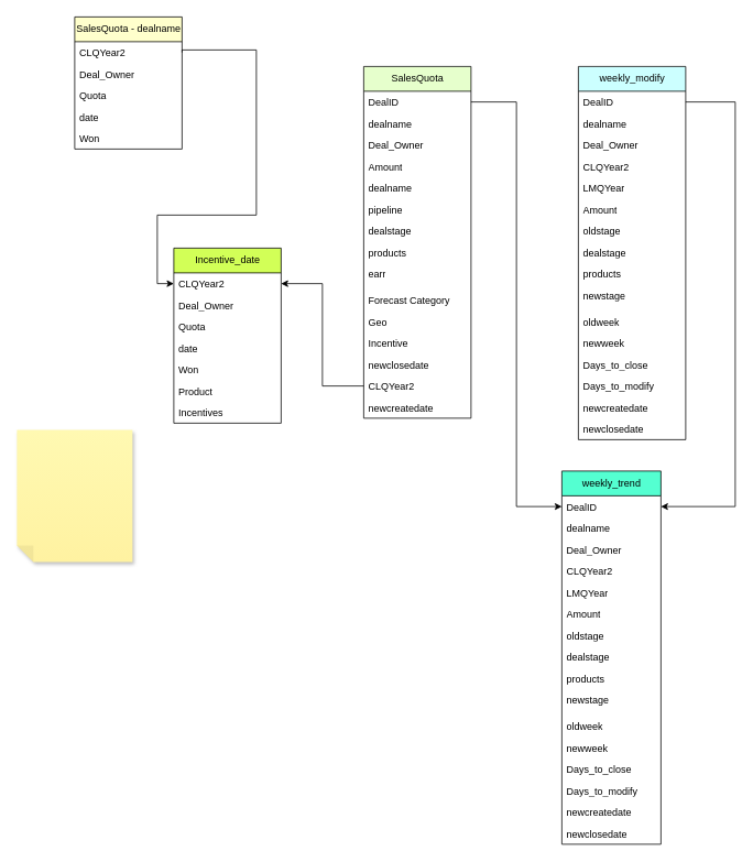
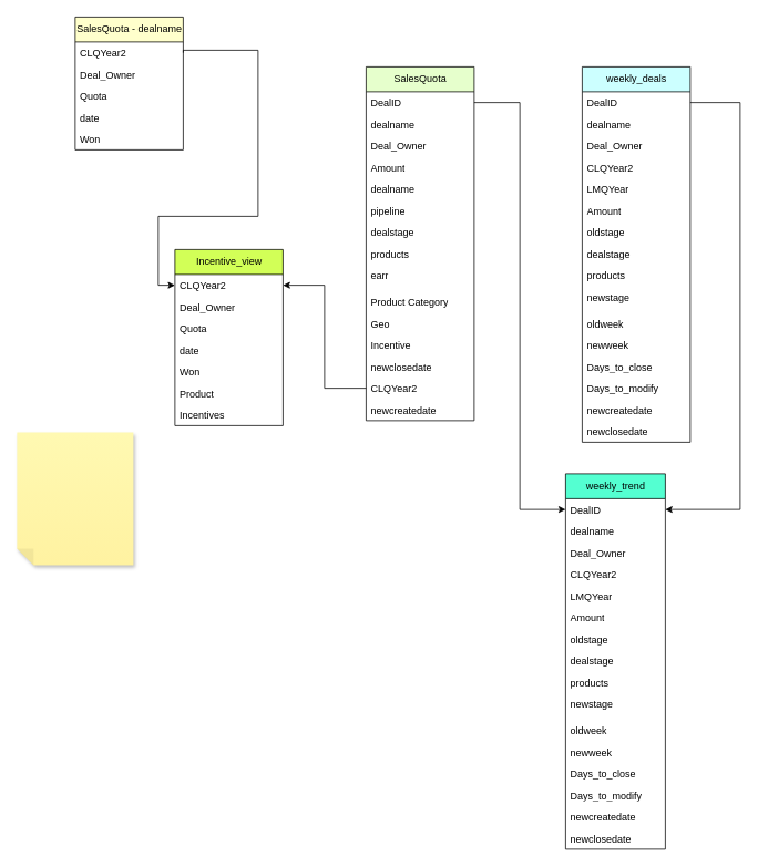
  <mxCell id="0" />
  <mxCell id="1" parent="0" />
  <mxCell id="2" value="SalesQuota" style="swimlane;fontStyle=0;childLayout=stackLayout;horizontal=1;startSize=30;fillColor=#E6FFCC;horizontalStack=0;resizeParent=1;resizeParentMax=0;resizeLast=0;collapsible=1;marginBottom=0;html=1;" vertex="1" parent="1"><mxGeometry x="440" y="80" width="130" height="426" as="geometry"><mxRectangle x="220" y="40" width="120" height="30" as="alternateBounds" /></mxGeometry></mxCell>
  <mxCell id="3" value="DealID&lt;br&gt;" style="text;strokeColor=none;fillColor=none;align=left;verticalAlign=top;spacingLeft=4;spacingRight=4;overflow=hidden;rotatable=0;points=[[0,0.5],[1,0.5]];portConstraint=eastwest;whiteSpace=wrap;html=1;" vertex="1" parent="2"><mxGeometry y="30" width="130" height="26" as="geometry" /></mxCell>
  <mxCell id="4" value="dealname" style="text;strokeColor=none;fillColor=none;align=left;verticalAlign=top;spacingLeft=4;spacingRight=4;overflow=hidden;rotatable=0;points=[[0,0.5],[1,0.5]];portConstraint=eastwest;whiteSpace=wrap;html=1;" vertex="1" parent="2"><mxGeometry y="56" width="130" height="26" as="geometry" /></mxCell>
  <mxCell id="5" value="Deal_Owner" style="text;strokeColor=none;fillColor=none;align=left;verticalAlign=top;spacingLeft=4;spacingRight=4;overflow=hidden;rotatable=0;points=[[0,0.5],[1,0.5]];portConstraint=eastwest;whiteSpace=wrap;html=1;" vertex="1" parent="2"><mxGeometry y="82" width="130" height="26" as="geometry" /></mxCell>
  <mxCell id="6" value="Amount" style="text;strokeColor=none;fillColor=none;align=left;verticalAlign=top;spacingLeft=4;spacingRight=4;overflow=hidden;rotatable=0;points=[[0,0.5],[1,0.5]];portConstraint=eastwest;whiteSpace=wrap;html=1;" vertex="1" parent="2"><mxGeometry y="108" width="130" height="26" as="geometry" /></mxCell>
  <mxCell id="7" value="dealname" style="text;strokeColor=none;fillColor=none;align=left;verticalAlign=top;spacingLeft=4;spacingRight=4;overflow=hidden;rotatable=0;points=[[0,0.5],[1,0.5]];portConstraint=eastwest;whiteSpace=wrap;html=1;" vertex="1" parent="2"><mxGeometry y="134" width="130" height="26" as="geometry" /></mxCell>
  <mxCell id="8" value="pipeline" style="text;strokeColor=none;fillColor=none;align=left;verticalAlign=top;spacingLeft=4;spacingRight=4;overflow=hidden;rotatable=0;points=[[0,0.5],[1,0.5]];portConstraint=eastwest;whiteSpace=wrap;html=1;" vertex="1" parent="2"><mxGeometry y="160" width="130" height="26" as="geometry" /></mxCell>
  <mxCell id="9" value="dealstage" style="text;strokeColor=none;fillColor=none;align=left;verticalAlign=top;spacingLeft=4;spacingRight=4;overflow=hidden;rotatable=0;points=[[0,0.5],[1,0.5]];portConstraint=eastwest;whiteSpace=wrap;html=1;" vertex="1" parent="2"><mxGeometry y="186" width="130" height="26" as="geometry" /></mxCell>
  <mxCell id="10" value="products" style="text;strokeColor=none;fillColor=none;align=left;verticalAlign=top;spacingLeft=4;spacingRight=4;overflow=hidden;rotatable=0;points=[[0,0.5],[1,0.5]];portConstraint=eastwest;whiteSpace=wrap;html=1;" vertex="1" parent="2"><mxGeometry y="212" width="130" height="26" as="geometry" /></mxCell>
  <mxCell id="11" value="earr" style="text;strokeColor=none;fillColor=none;align=left;verticalAlign=top;spacingLeft=4;spacingRight=4;overflow=hidden;rotatable=0;points=[[0,0.5],[1,0.5]];portConstraint=eastwest;whiteSpace=wrap;html=1;" vertex="1" parent="2"><mxGeometry y="238" width="130" height="32" as="geometry" /></mxCell>
- <mxCell id="12" value="Forecast Category" style="text;strokeColor=none;fillColor=none;align=left;verticalAlign=top;spacingLeft=4;spacingRight=4;overflow=hidden;rotatable=0;points=[[0,0.5],[1,0.5]];portConstraint=eastwest;whiteSpace=wrap;html=1;" vertex="1" parent="2"><mxGeometry y="270" width="130" height="26" as="geometry" /></mxCell>
+ <mxCell id="12" value="Product Category" style="text;strokeColor=none;fillColor=none;align=left;verticalAlign=top;spacingLeft=4;spacingRight=4;overflow=hidden;rotatable=0;points=[[0,0.5],[1,0.5]];portConstraint=eastwest;whiteSpace=wrap;html=1;" vertex="1" parent="2"><mxGeometry y="270" width="130" height="26" as="geometry" /></mxCell>
  <mxCell id="13" value="Geo" style="text;strokeColor=none;fillColor=none;align=left;verticalAlign=top;spacingLeft=4;spacingRight=4;overflow=hidden;rotatable=0;points=[[0,0.5],[1,0.5]];portConstraint=eastwest;whiteSpace=wrap;html=1;" vertex="1" parent="2"><mxGeometry y="296" width="130" height="26" as="geometry" /></mxCell>
  <mxCell id="14" value="Incentive" style="text;strokeColor=none;fillColor=none;align=left;verticalAlign=top;spacingLeft=4;spacingRight=4;overflow=hidden;rotatable=0;points=[[0,0.5],[1,0.5]];portConstraint=eastwest;whiteSpace=wrap;html=1;" vertex="1" parent="2"><mxGeometry y="322" width="130" height="26" as="geometry" /></mxCell>
  <mxCell id="15" value="newclosedate" style="text;strokeColor=none;fillColor=none;align=left;verticalAlign=top;spacingLeft=4;spacingRight=4;overflow=hidden;rotatable=0;points=[[0,0.5],[1,0.5]];portConstraint=eastwest;whiteSpace=wrap;html=1;" vertex="1" parent="2"><mxGeometry y="348" width="130" height="26" as="geometry" /></mxCell>
  <mxCell id="16" value="CLQYear2" style="text;strokeColor=none;fillColor=none;align=left;verticalAlign=top;spacingLeft=4;spacingRight=4;overflow=hidden;rotatable=0;points=[[0,0.5],[1,0.5]];portConstraint=eastwest;whiteSpace=wrap;html=1;" vertex="1" parent="2"><mxGeometry y="374" width="130" height="26" as="geometry" /></mxCell>
  <mxCell id="17" value="newcreatedate" style="text;strokeColor=none;fillColor=none;align=left;verticalAlign=top;spacingLeft=4;spacingRight=4;overflow=hidden;rotatable=0;points=[[0,0.5],[1,0.5]];portConstraint=eastwest;whiteSpace=wrap;html=1;" vertex="1" parent="2"><mxGeometry y="400" width="130" height="26" as="geometry" /></mxCell>
  <mxCell id="18" value="SalesQuota - dealname" style="swimlane;fontStyle=0;childLayout=stackLayout;horizontal=1;startSize=30;fillColor=#FFFFCC;horizontalStack=0;resizeParent=1;resizeParentMax=0;resizeLast=0;collapsible=1;marginBottom=0;html=1;" vertex="1" parent="1"><mxGeometry x="90" y="20" width="130" height="160" as="geometry"><mxRectangle x="220" y="40" width="120" height="30" as="alternateBounds" /></mxGeometry></mxCell>
  <mxCell id="19" value="CLQYear2" style="text;strokeColor=none;fillColor=none;align=left;verticalAlign=top;spacingLeft=4;spacingRight=4;overflow=hidden;rotatable=0;points=[[0,0.5],[1,0.5]];portConstraint=eastwest;whiteSpace=wrap;html=1;" vertex="1" parent="18"><mxGeometry y="30" width="130" height="26" as="geometry" /></mxCell>
  <mxCell id="20" value="Deal_Owner" style="text;strokeColor=none;fillColor=none;align=left;verticalAlign=top;spacingLeft=4;spacingRight=4;overflow=hidden;rotatable=0;points=[[0,0.5],[1,0.5]];portConstraint=eastwest;whiteSpace=wrap;html=1;" vertex="1" parent="18"><mxGeometry y="56" width="130" height="26" as="geometry" /></mxCell>
  <mxCell id="21" value="Quota" style="text;strokeColor=none;fillColor=none;align=left;verticalAlign=top;spacingLeft=4;spacingRight=4;overflow=hidden;rotatable=0;points=[[0,0.5],[1,0.5]];portConstraint=eastwest;whiteSpace=wrap;html=1;" vertex="1" parent="18"><mxGeometry y="82" width="130" height="26" as="geometry" /></mxCell>
  <mxCell id="22" value="date" style="text;strokeColor=none;fillColor=none;align=left;verticalAlign=top;spacingLeft=4;spacingRight=4;overflow=hidden;rotatable=0;points=[[0,0.5],[1,0.5]];portConstraint=eastwest;whiteSpace=wrap;html=1;" vertex="1" parent="18"><mxGeometry y="108" width="130" height="26" as="geometry" /></mxCell>
  <mxCell id="23" value="Won" style="text;strokeColor=none;fillColor=none;align=left;verticalAlign=top;spacingLeft=4;spacingRight=4;overflow=hidden;rotatable=0;points=[[0,0.5],[1,0.5]];portConstraint=eastwest;whiteSpace=wrap;html=1;" vertex="1" parent="18"><mxGeometry y="134" width="130" height="26" as="geometry" /></mxCell>
- <mxCell id="24" value="weekly_modify" style="swimlane;fontStyle=0;childLayout=stackLayout;horizontal=1;startSize=30;fillColor=#CCFFFF;horizontalStack=0;resizeParent=1;resizeParentMax=0;resizeLast=0;collapsible=1;marginBottom=0;html=1;" vertex="1" parent="1"><mxGeometry x="700" y="80" width="130" height="452" as="geometry"><mxRectangle x="220" y="40" width="120" height="30" as="alternateBounds" /></mxGeometry></mxCell>
+ <mxCell id="24" value="weekly_deals" style="swimlane;fontStyle=0;childLayout=stackLayout;horizontal=1;startSize=30;fillColor=#CCFFFF;horizontalStack=0;resizeParent=1;resizeParentMax=0;resizeLast=0;collapsible=1;marginBottom=0;html=1;" vertex="1" parent="1"><mxGeometry x="700" y="80" width="130" height="452" as="geometry"><mxRectangle x="220" y="40" width="120" height="30" as="alternateBounds" /></mxGeometry></mxCell>
  <mxCell id="25" value="DealID&lt;br&gt;" style="text;strokeColor=none;fillColor=none;align=left;verticalAlign=top;spacingLeft=4;spacingRight=4;overflow=hidden;rotatable=0;points=[[0,0.5],[1,0.5]];portConstraint=eastwest;whiteSpace=wrap;html=1;" vertex="1" parent="24"><mxGeometry y="30" width="130" height="26" as="geometry" /></mxCell>
  <mxCell id="26" value="dealname" style="text;strokeColor=none;fillColor=none;align=left;verticalAlign=top;spacingLeft=4;spacingRight=4;overflow=hidden;rotatable=0;points=[[0,0.5],[1,0.5]];portConstraint=eastwest;whiteSpace=wrap;html=1;" vertex="1" parent="24"><mxGeometry y="56" width="130" height="26" as="geometry" /></mxCell>
  <mxCell id="27" value="Deal_Owner" style="text;strokeColor=none;fillColor=none;align=left;verticalAlign=top;spacingLeft=4;spacingRight=4;overflow=hidden;rotatable=0;points=[[0,0.5],[1,0.5]];portConstraint=eastwest;whiteSpace=wrap;html=1;" vertex="1" parent="24"><mxGeometry y="82" width="130" height="26" as="geometry" /></mxCell>
  <mxCell id="28" value="CLQYear2" style="text;strokeColor=none;fillColor=none;align=left;verticalAlign=top;spacingLeft=4;spacingRight=4;overflow=hidden;rotatable=0;points=[[0,0.5],[1,0.5]];portConstraint=eastwest;whiteSpace=wrap;html=1;" vertex="1" parent="24"><mxGeometry y="108" width="130" height="26" as="geometry" /></mxCell>
  <mxCell id="29" value="LMQYear" style="text;strokeColor=none;fillColor=none;align=left;verticalAlign=top;spacingLeft=4;spacingRight=4;overflow=hidden;rotatable=0;points=[[0,0.5],[1,0.5]];portConstraint=eastwest;whiteSpace=wrap;html=1;" vertex="1" parent="24"><mxGeometry y="134" width="130" height="26" as="geometry" /></mxCell>
  <mxCell id="30" value="Amount" style="text;strokeColor=none;fillColor=none;align=left;verticalAlign=top;spacingLeft=4;spacingRight=4;overflow=hidden;rotatable=0;points=[[0,0.5],[1,0.5]];portConstraint=eastwest;whiteSpace=wrap;html=1;" vertex="1" parent="24"><mxGeometry y="160" width="130" height="26" as="geometry" /></mxCell>
  <mxCell id="31" value="oldstage" style="text;strokeColor=none;fillColor=none;align=left;verticalAlign=top;spacingLeft=4;spacingRight=4;overflow=hidden;rotatable=0;points=[[0,0.5],[1,0.5]];portConstraint=eastwest;whiteSpace=wrap;html=1;" vertex="1" parent="24"><mxGeometry y="186" width="130" height="26" as="geometry" /></mxCell>
  <mxCell id="32" value="dealstage" style="text;strokeColor=none;fillColor=none;align=left;verticalAlign=top;spacingLeft=4;spacingRight=4;overflow=hidden;rotatable=0;points=[[0,0.5],[1,0.5]];portConstraint=eastwest;whiteSpace=wrap;html=1;" vertex="1" parent="24"><mxGeometry y="212" width="130" height="26" as="geometry" /></mxCell>
  <mxCell id="33" value="products" style="text;strokeColor=none;fillColor=none;align=left;verticalAlign=top;spacingLeft=4;spacingRight=4;overflow=hidden;rotatable=0;points=[[0,0.5],[1,0.5]];portConstraint=eastwest;whiteSpace=wrap;html=1;" vertex="1" parent="24"><mxGeometry y="238" width="130" height="26" as="geometry" /></mxCell>
  <mxCell id="34" value="newstage" style="text;strokeColor=none;fillColor=none;align=left;verticalAlign=top;spacingLeft=4;spacingRight=4;overflow=hidden;rotatable=0;points=[[0,0.5],[1,0.5]];portConstraint=eastwest;whiteSpace=wrap;html=1;" vertex="1" parent="24"><mxGeometry y="264" width="130" height="32" as="geometry" /></mxCell>
  <mxCell id="35" value="oldweek" style="text;strokeColor=none;fillColor=none;align=left;verticalAlign=top;spacingLeft=4;spacingRight=4;overflow=hidden;rotatable=0;points=[[0,0.5],[1,0.5]];portConstraint=eastwest;whiteSpace=wrap;html=1;" vertex="1" parent="24"><mxGeometry y="296" width="130" height="26" as="geometry" /></mxCell>
  <mxCell id="36" value="newweek" style="text;strokeColor=none;fillColor=none;align=left;verticalAlign=top;spacingLeft=4;spacingRight=4;overflow=hidden;rotatable=0;points=[[0,0.5],[1,0.5]];portConstraint=eastwest;whiteSpace=wrap;html=1;" vertex="1" parent="24"><mxGeometry y="322" width="130" height="26" as="geometry" /></mxCell>
  <mxCell id="37" value="Days_to_close" style="text;strokeColor=none;fillColor=none;align=left;verticalAlign=top;spacingLeft=4;spacingRight=4;overflow=hidden;rotatable=0;points=[[0,0.5],[1,0.5]];portConstraint=eastwest;whiteSpace=wrap;html=1;" vertex="1" parent="24"><mxGeometry y="348" width="130" height="26" as="geometry" /></mxCell>
  <mxCell id="38" value="Days_to_modify" style="text;strokeColor=none;fillColor=none;align=left;verticalAlign=top;spacingLeft=4;spacingRight=4;overflow=hidden;rotatable=0;points=[[0,0.5],[1,0.5]];portConstraint=eastwest;whiteSpace=wrap;html=1;" vertex="1" parent="24"><mxGeometry y="374" width="130" height="26" as="geometry" /></mxCell>
  <mxCell id="39" value="newcreatedate" style="text;strokeColor=none;fillColor=none;align=left;verticalAlign=top;spacingLeft=4;spacingRight=4;overflow=hidden;rotatable=0;points=[[0,0.5],[1,0.5]];portConstraint=eastwest;whiteSpace=wrap;html=1;" vertex="1" parent="24"><mxGeometry y="400" width="130" height="26" as="geometry" /></mxCell>
  <mxCell id="40" value="newclosedate" style="text;strokeColor=none;fillColor=none;align=left;verticalAlign=top;spacingLeft=4;spacingRight=4;overflow=hidden;rotatable=0;points=[[0,0.5],[1,0.5]];portConstraint=eastwest;whiteSpace=wrap;html=1;" vertex="1" parent="24"><mxGeometry y="426" width="130" height="26" as="geometry" /></mxCell>
  <mxCell id="41" style="edgeStyle=orthogonalEdgeStyle;rounded=0;orthogonalLoop=1;jettySize=auto;html=1;exitX=0;exitY=0.5;exitDx=0;exitDy=0;entryX=1;entryY=0.5;entryDx=0;entryDy=0;" edge="1" parent="1" source="16" target="44"><mxGeometry relative="1" as="geometry"><mxPoint x="380" y="340" as="targetPoint" /></mxGeometry></mxCell>
  <mxCell id="42" style="edgeStyle=orthogonalEdgeStyle;rounded=0;orthogonalLoop=1;jettySize=auto;html=1;exitX=1;exitY=0.5;exitDx=0;exitDy=0;entryX=0;entryY=0.5;entryDx=0;entryDy=0;" edge="1" parent="1" source="19" target="44"><mxGeometry relative="1" as="geometry"><mxPoint x="150" y="380" as="targetPoint" /><Array as="points"><mxPoint x="220" y="60" /><mxPoint x="310" y="60" /><mxPoint x="310" y="260" /><mxPoint x="190" y="260" /><mxPoint x="190" y="343" /></Array></mxGeometry></mxCell>
- <mxCell id="43" value="Incentive_date" style="swimlane;fontStyle=0;childLayout=stackLayout;horizontal=1;startSize=30;fillColor=#D2FF57;horizontalStack=0;resizeParent=1;resizeParentMax=0;resizeLast=0;collapsible=1;marginBottom=0;html=1;" vertex="1" parent="1"><mxGeometry x="210" y="300" width="130" height="212" as="geometry"><mxRectangle x="220" y="40" width="120" height="30" as="alternateBounds" /></mxGeometry></mxCell>
+ <mxCell id="43" value="Incentive_view" style="swimlane;fontStyle=0;childLayout=stackLayout;horizontal=1;startSize=30;fillColor=#D2FF57;horizontalStack=0;resizeParent=1;resizeParentMax=0;resizeLast=0;collapsible=1;marginBottom=0;html=1;" vertex="1" parent="1"><mxGeometry x="210" y="300" width="130" height="212" as="geometry"><mxRectangle x="220" y="40" width="120" height="30" as="alternateBounds" /></mxGeometry></mxCell>
  <mxCell id="44" value="CLQYear2" style="text;strokeColor=none;fillColor=none;align=left;verticalAlign=top;spacingLeft=4;spacingRight=4;overflow=hidden;rotatable=0;points=[[0,0.5],[1,0.5]];portConstraint=eastwest;whiteSpace=wrap;html=1;" vertex="1" parent="43"><mxGeometry y="30" width="130" height="26" as="geometry" /></mxCell>
  <mxCell id="45" value="Deal_Owner" style="text;strokeColor=none;fillColor=none;align=left;verticalAlign=top;spacingLeft=4;spacingRight=4;overflow=hidden;rotatable=0;points=[[0,0.5],[1,0.5]];portConstraint=eastwest;whiteSpace=wrap;html=1;" vertex="1" parent="43"><mxGeometry y="56" width="130" height="26" as="geometry" /></mxCell>
  <mxCell id="46" value="Quota" style="text;strokeColor=none;fillColor=none;align=left;verticalAlign=top;spacingLeft=4;spacingRight=4;overflow=hidden;rotatable=0;points=[[0,0.5],[1,0.5]];portConstraint=eastwest;whiteSpace=wrap;html=1;" vertex="1" parent="43"><mxGeometry y="82" width="130" height="26" as="geometry" /></mxCell>
  <mxCell id="47" value="date" style="text;strokeColor=none;fillColor=none;align=left;verticalAlign=top;spacingLeft=4;spacingRight=4;overflow=hidden;rotatable=0;points=[[0,0.5],[1,0.5]];portConstraint=eastwest;whiteSpace=wrap;html=1;" vertex="1" parent="43"><mxGeometry y="108" width="130" height="26" as="geometry" /></mxCell>
  <mxCell id="48" value="Won" style="text;strokeColor=none;fillColor=none;align=left;verticalAlign=top;spacingLeft=4;spacingRight=4;overflow=hidden;rotatable=0;points=[[0,0.5],[1,0.5]];portConstraint=eastwest;whiteSpace=wrap;html=1;" vertex="1" parent="43"><mxGeometry y="134" width="130" height="26" as="geometry" /></mxCell>
  <mxCell id="49" value="Product" style="text;strokeColor=none;fillColor=none;align=left;verticalAlign=top;spacingLeft=4;spacingRight=4;overflow=hidden;rotatable=0;points=[[0,0.5],[1,0.5]];portConstraint=eastwest;whiteSpace=wrap;html=1;" vertex="1" parent="43"><mxGeometry y="160" width="130" height="26" as="geometry" /></mxCell>
  <mxCell id="50" value="Incentives" style="text;strokeColor=none;fillColor=none;align=left;verticalAlign=top;spacingLeft=4;spacingRight=4;overflow=hidden;rotatable=0;points=[[0,0.5],[1,0.5]];portConstraint=eastwest;whiteSpace=wrap;html=1;" vertex="1" parent="43"><mxGeometry y="186" width="130" height="26" as="geometry" /></mxCell>
  <mxCell id="51" value="weekly_trend" style="swimlane;fontStyle=0;childLayout=stackLayout;horizontal=1;startSize=30;fillColor=#54FFD1;horizontalStack=0;resizeParent=1;resizeParentMax=0;resizeLast=0;collapsible=1;marginBottom=0;html=1;" vertex="1" parent="1"><mxGeometry x="680" y="570" width="120" height="452" as="geometry"><mxRectangle x="220" y="40" width="120" height="30" as="alternateBounds" /></mxGeometry></mxCell>
  <mxCell id="52" value="DealID&lt;br&gt;" style="text;strokeColor=none;fillColor=none;align=left;verticalAlign=top;spacingLeft=4;spacingRight=4;overflow=hidden;rotatable=0;points=[[0,0.5],[1,0.5]];portConstraint=eastwest;whiteSpace=wrap;html=1;" vertex="1" parent="51"><mxGeometry y="30" width="120" height="26" as="geometry" /></mxCell>
  <mxCell id="53" value="dealname" style="text;strokeColor=none;fillColor=none;align=left;verticalAlign=top;spacingLeft=4;spacingRight=4;overflow=hidden;rotatable=0;points=[[0,0.5],[1,0.5]];portConstraint=eastwest;whiteSpace=wrap;html=1;" vertex="1" parent="51"><mxGeometry y="56" width="120" height="26" as="geometry" /></mxCell>
  <mxCell id="54" value="Deal_Owner" style="text;strokeColor=none;fillColor=none;align=left;verticalAlign=top;spacingLeft=4;spacingRight=4;overflow=hidden;rotatable=0;points=[[0,0.5],[1,0.5]];portConstraint=eastwest;whiteSpace=wrap;html=1;" vertex="1" parent="51"><mxGeometry y="82" width="120" height="26" as="geometry" /></mxCell>
  <mxCell id="55" value="CLQYear2" style="text;strokeColor=none;fillColor=none;align=left;verticalAlign=top;spacingLeft=4;spacingRight=4;overflow=hidden;rotatable=0;points=[[0,0.5],[1,0.5]];portConstraint=eastwest;whiteSpace=wrap;html=1;" vertex="1" parent="51"><mxGeometry y="108" width="120" height="26" as="geometry" /></mxCell>
  <mxCell id="56" value="LMQYear" style="text;strokeColor=none;fillColor=none;align=left;verticalAlign=top;spacingLeft=4;spacingRight=4;overflow=hidden;rotatable=0;points=[[0,0.5],[1,0.5]];portConstraint=eastwest;whiteSpace=wrap;html=1;" vertex="1" parent="51"><mxGeometry y="134" width="120" height="26" as="geometry" /></mxCell>
  <mxCell id="57" value="Amount" style="text;strokeColor=none;fillColor=none;align=left;verticalAlign=top;spacingLeft=4;spacingRight=4;overflow=hidden;rotatable=0;points=[[0,0.5],[1,0.5]];portConstraint=eastwest;whiteSpace=wrap;html=1;" vertex="1" parent="51"><mxGeometry y="160" width="120" height="26" as="geometry" /></mxCell>
  <mxCell id="58" value="oldstage" style="text;strokeColor=none;fillColor=none;align=left;verticalAlign=top;spacingLeft=4;spacingRight=4;overflow=hidden;rotatable=0;points=[[0,0.5],[1,0.5]];portConstraint=eastwest;whiteSpace=wrap;html=1;" vertex="1" parent="51"><mxGeometry y="186" width="120" height="26" as="geometry" /></mxCell>
  <mxCell id="59" value="dealstage" style="text;strokeColor=none;fillColor=none;align=left;verticalAlign=top;spacingLeft=4;spacingRight=4;overflow=hidden;rotatable=0;points=[[0,0.5],[1,0.5]];portConstraint=eastwest;whiteSpace=wrap;html=1;" vertex="1" parent="51"><mxGeometry y="212" width="120" height="26" as="geometry" /></mxCell>
  <mxCell id="60" value="products" style="text;strokeColor=none;fillColor=none;align=left;verticalAlign=top;spacingLeft=4;spacingRight=4;overflow=hidden;rotatable=0;points=[[0,0.5],[1,0.5]];portConstraint=eastwest;whiteSpace=wrap;html=1;" vertex="1" parent="51"><mxGeometry y="238" width="120" height="26" as="geometry" /></mxCell>
  <mxCell id="61" value="newstage" style="text;strokeColor=none;fillColor=none;align=left;verticalAlign=top;spacingLeft=4;spacingRight=4;overflow=hidden;rotatable=0;points=[[0,0.5],[1,0.5]];portConstraint=eastwest;whiteSpace=wrap;html=1;" vertex="1" parent="51"><mxGeometry y="264" width="120" height="32" as="geometry" /></mxCell>
  <mxCell id="62" value="oldweek" style="text;strokeColor=none;fillColor=none;align=left;verticalAlign=top;spacingLeft=4;spacingRight=4;overflow=hidden;rotatable=0;points=[[0,0.5],[1,0.5]];portConstraint=eastwest;whiteSpace=wrap;html=1;" vertex="1" parent="51"><mxGeometry y="296" width="120" height="26" as="geometry" /></mxCell>
  <mxCell id="63" value="newweek" style="text;strokeColor=none;fillColor=none;align=left;verticalAlign=top;spacingLeft=4;spacingRight=4;overflow=hidden;rotatable=0;points=[[0,0.5],[1,0.5]];portConstraint=eastwest;whiteSpace=wrap;html=1;" vertex="1" parent="51"><mxGeometry y="322" width="120" height="26" as="geometry" /></mxCell>
  <mxCell id="64" value="Days_to_close" style="text;strokeColor=none;fillColor=none;align=left;verticalAlign=top;spacingLeft=4;spacingRight=4;overflow=hidden;rotatable=0;points=[[0,0.5],[1,0.5]];portConstraint=eastwest;whiteSpace=wrap;html=1;" vertex="1" parent="51"><mxGeometry y="348" width="120" height="26" as="geometry" /></mxCell>
  <mxCell id="65" value="Days_to_modify" style="text;strokeColor=none;fillColor=none;align=left;verticalAlign=top;spacingLeft=4;spacingRight=4;overflow=hidden;rotatable=0;points=[[0,0.5],[1,0.5]];portConstraint=eastwest;whiteSpace=wrap;html=1;" vertex="1" parent="51"><mxGeometry y="374" width="120" height="26" as="geometry" /></mxCell>
  <mxCell id="66" value="newcreatedate" style="text;strokeColor=none;fillColor=none;align=left;verticalAlign=top;spacingLeft=4;spacingRight=4;overflow=hidden;rotatable=0;points=[[0,0.5],[1,0.5]];portConstraint=eastwest;whiteSpace=wrap;html=1;" vertex="1" parent="51"><mxGeometry y="400" width="120" height="26" as="geometry" /></mxCell>
  <mxCell id="67" value="newclosedate" style="text;strokeColor=none;fillColor=none;align=left;verticalAlign=top;spacingLeft=4;spacingRight=4;overflow=hidden;rotatable=0;points=[[0,0.5],[1,0.5]];portConstraint=eastwest;whiteSpace=wrap;html=1;" vertex="1" parent="51"><mxGeometry y="426" width="120" height="26" as="geometry" /></mxCell>
  <mxCell id="68" style="edgeStyle=orthogonalEdgeStyle;rounded=0;orthogonalLoop=1;jettySize=auto;html=1;exitX=1;exitY=0.5;exitDx=0;exitDy=0;entryX=0;entryY=0.5;entryDx=0;entryDy=0;" edge="1" parent="1" source="3" target="52"><mxGeometry relative="1" as="geometry"><mxPoint x="640" y="630" as="targetPoint" /></mxGeometry></mxCell>
  <mxCell id="69" style="edgeStyle=orthogonalEdgeStyle;rounded=0;orthogonalLoop=1;jettySize=auto;html=1;entryX=1;entryY=0.5;entryDx=0;entryDy=0;" edge="1" parent="1" source="25" target="52"><mxGeometry relative="1" as="geometry"><mxPoint x="860" y="610" as="targetPoint" /><Array as="points"><mxPoint x="890" y="123" /><mxPoint x="890" y="613" /></Array></mxGeometry></mxCell>
  <mxCell id="70" value="" style="shape=note;whiteSpace=wrap;html=1;backgroundOutline=1;fontColor=#000000;darkOpacity=0.05;fillColor=#FFF9B2;strokeColor=none;fillStyle=solid;direction=west;gradientDirection=north;gradientColor=#FFF2A1;shadow=1;size=20;pointerEvents=1;" vertex="1" parent="1"><mxGeometry x="20" y="520" width="140" height="160" as="geometry" /></mxCell>
